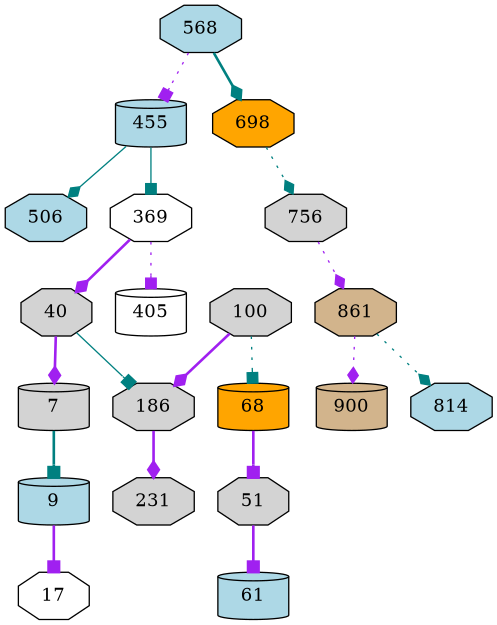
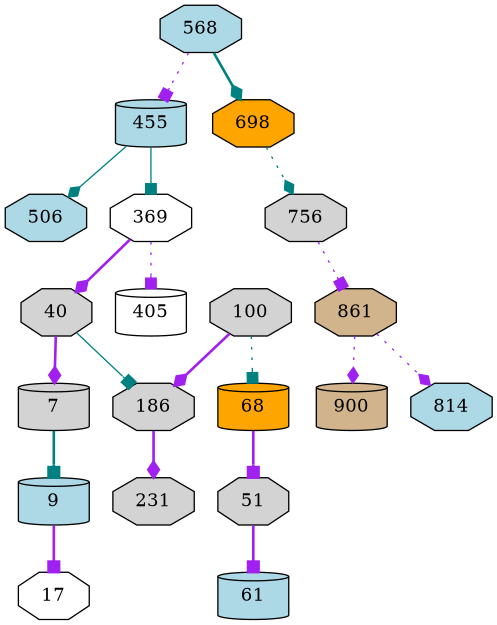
  digraph {
    node [color=black fillcolor=lightgrey shape=octagon style=filled]
    edge [arrowhead=diamond color=purple style=bold]
    568 [fillcolor=lightblue]
    455 [fillcolor=lightblue shape=cylinder]
    698 [fillcolor=orange]
    369 [fillcolor=white]
    506 [fillcolor=lightblue]
    756
    40
    405 [fillcolor=white shape=cylinder]
    861 [fillcolor=tan]
    7 [shape=cylinder]
    186
    9 [fillcolor=lightblue shape=cylinder]
    68 [fillcolor=orange shape=cylinder]
    100
    17 [fillcolor=white]
    51
    231
    61 [fillcolor=lightblue shape=cylinder]
    814 [fillcolor=lightblue]
    900 [fillcolor=tan shape=cylinder]
    568 -> 455 [arrowhead=box style=dotted]
    568 -> 698 [color=teal]
    455 -> 369 [arrowhead=box color=teal style=solid]
    455 -> 506 [color=teal style=solid]
    698 -> 756 [color=teal style=dotted]
    369 -> 40
    369 -> 405 [arrowhead=box style=dotted]
-   756 -> 861 [style=dotted]
+   756 -> 861 [arrowhead=box style=dotted]
    40 -> 7
    40 -> 186 [arrowhead=box color=teal style=solid]
-   861 -> 814 [color=teal style=dotted]
+   861 -> 814 [style=dotted]
    861 -> 900 [style=dotted]
    7 -> 9 [arrowhead=box color=teal]
    186 -> 231
    9 -> 17 [arrowhead=box]
    68 -> 51 [arrowhead=box]
    100 -> 186
    100 -> 68 [arrowhead=box color=teal style=dotted]
    51 -> 61 [arrowhead=box]
  }
